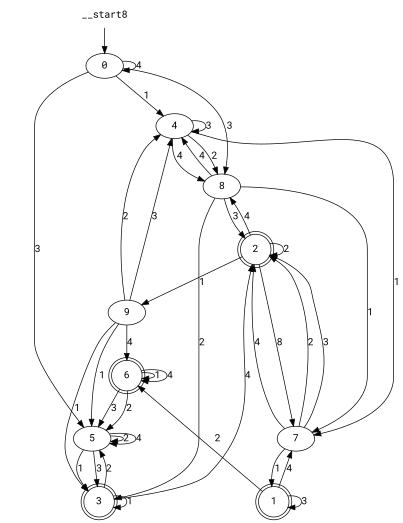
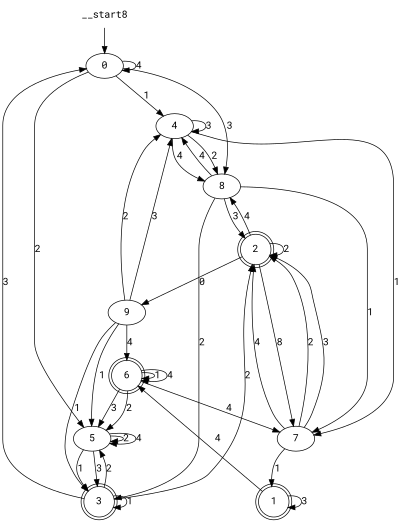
  digraph {
    fontname="Roboto Mono"
    node [fontname="Roboto Mono"]
    edge [fontname="Roboto Mono"]
    n1 [label=0]
    n2 [label=4]
    n3 [label=5]
    n4 [label=8]
    n5 [label=7]
    n6 [label=3 shape=doublecircle]
    n7 [label=2 shape=doublecircle]
    n8 [label=1 shape=doublecircle]
    n9 [label=6 shape=doublecircle]
    n10 [label=9]
    n11 [label=__start8 shape=none]
    n1 -> n1 [label=4]
    n1 -> n2 [label=1]
-   n1 -> n3 [label=3]
+   n1 -> n3 [label=2]
    n1 -> n4 [label=3]
    n2 -> n2 [label=3]
    n2 -> n4 [label=2]
    n2 -> n4 [label=4]
    n2 -> n5 [label=1]
    n3 -> n3 [label=2]
    n3 -> n3 [label=4]
    n3 -> n6 [label=1]
    n3 -> n6 [label=3]
    n4 -> n2 [label=4]
    n4 -> n5 [label=1]
    n4 -> n6 [label=2]
    n4 -> n7 [label=3]
    n5 -> n7 [label=2]
    n5 -> n7 [label=3]
    n5 -> n7 [label=4]
    n5 -> n8 [label=1]
+   n6 -> n1 [label=3]
    n6 -> n3 [label=2]
    n6 -> n6 [label=1]
-   n6 -> n7 [label=4]
+   n6 -> n7 [label=2]
    n7 -> n4 [label=4]
    n7 -> n5 [label=8]
    n7 -> n7 [label=2]
-   n7 -> n10 [label=1]
-   n8 -> n5 [label=4]
+   n7 -> n10 [label=0]
+   n9 -> n5 [label=4]
    n8 -> n8 [label=3]
-   n8 -> n9 [label=2]
+   n8 -> n9 [label=4]
    n9 -> n3 [label=2]
    n9 -> n3 [label=3]
    n9 -> n9 [label=1]
    n9 -> n9 [label=4]
    n10 -> n2 [label=2]
    n10 -> n2 [label=3]
    n10 -> n3 [label=1]
    n10 -> n6 [label=1]
    n10 -> n9 [label=4]
    n11 -> n1
  }
